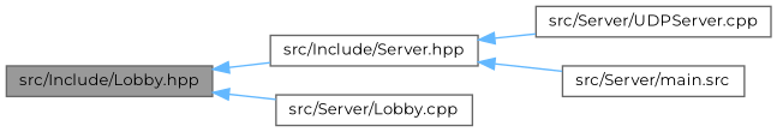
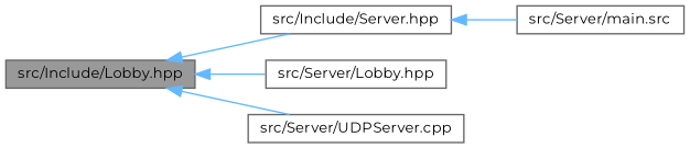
  digraph {
    fontname=Montserrat
    rankdir=LR
    node [color=grey40 fillcolor=white fontname=Montserrat fontsize=10 shape=box style=filled]
    edge [color=steelblue1 dir=back fontname=Montserrat fontsize=10 labelfontname=Helvetica labelfontsize=10 style=solid]
    n1 [color=gray40 fillcolor=grey60 fontcolor=black height=0.2 label="src/Include/Lobby.hpp" width=0.4]
    n2 [height=0.2 label="src/Include/Server.hpp" width=0.4]
-   n3 [height=0.2 label="src/Server/Lobby.cpp" width=0.4]
+   n3 [height=0.2 label="src/Server/Lobby.hpp" width=0.4]
    n4 [height=0.2 label="src/Server/UDPServer.cpp" width=0.4]
    n5 [height=0.2 label="src/Server/main.src" width=0.4]
    n1 -> n2
    n1 -> n3
-   n2 -> n4
+   n1 -> n4
    n2 -> n5
  }
